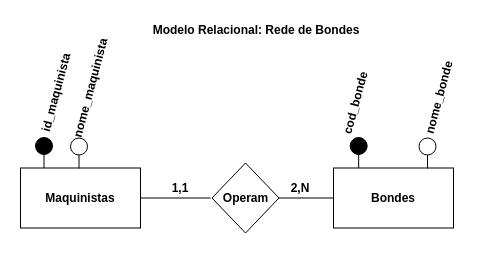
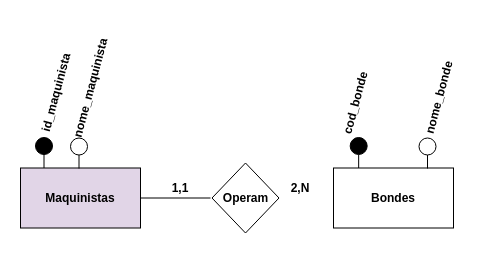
  <mxCell id="0" />
  <mxCell id="1" parent="0" />
- <mxCell id="2" value="&lt;b&gt;Maquinistas&lt;/b&gt;" style="rounded=0;whiteSpace=wrap;html=1;" parent="1" vertex="1"><mxGeometry x="20" y="167.5" width="120" height="60" as="geometry" /></mxCell>
+ <mxCell id="2" value="&lt;b&gt;Maquinistas&lt;/b&gt;" style="rounded=0;whiteSpace=wrap;html=1;fillColor=#e1d5e7;" parent="1" vertex="1"><mxGeometry x="20" y="167.5" width="120" height="60" as="geometry" /></mxCell>
  <mxCell id="3" value="&lt;b&gt;Bondes&lt;/b&gt;" style="rounded=0;whiteSpace=wrap;html=1;" parent="1" vertex="1"><mxGeometry x="333" y="167.5" width="120" height="60" as="geometry" /></mxCell>
  <mxCell id="4" value="&lt;b&gt;Operam&lt;/b&gt;" style="rhombus;whiteSpace=wrap;html=1;" parent="1" vertex="1"><mxGeometry x="211.5" y="162.5" width="67" height="70" as="geometry" /></mxCell>
- <mxCell id="5" value="" style="endArrow=none;html=1;entryX=0;entryY=0.5;entryDx=0;entryDy=0;exitX=1;exitY=0.5;exitDx=0;exitDy=0;" parent="1" source="4" target="3" edge="1"><mxGeometry width="50" height="50" relative="1" as="geometry"><mxPoint x="20" y="307.5" as="sourcePoint" /><mxPoint x="70" y="257.5" as="targetPoint" /></mxGeometry></mxCell>
  <mxCell id="6" value="" style="endArrow=none;html=1;exitX=1;exitY=0.5;exitDx=0;exitDy=0;" parent="1" source="2" edge="1"><mxGeometry width="50" height="50" relative="1" as="geometry"><mxPoint x="20" y="307.5" as="sourcePoint" /><mxPoint x="210" y="197.5" as="targetPoint" /></mxGeometry></mxCell>
  <mxCell id="7" value="&lt;b&gt;1,1&lt;/b&gt;" style="text;html=1;strokeColor=none;fillColor=none;align=center;verticalAlign=middle;whiteSpace=wrap;rounded=0;" parent="1" vertex="1"><mxGeometry x="160" y="177.5" width="40" height="20" as="geometry" /></mxCell>
  <mxCell id="8" value="&lt;b&gt;2,N&lt;/b&gt;" style="text;html=1;strokeColor=none;fillColor=none;align=center;verticalAlign=middle;whiteSpace=wrap;rounded=0;" parent="1" vertex="1"><mxGeometry x="280" y="177.5" width="40" height="20" as="geometry" /></mxCell>
- <mxCell id="9" value="&lt;b&gt;Modelo Relacional: Rede de Bondes&lt;/b&gt;" style="text;html=1;strokeColor=none;fillColor=none;align=center;verticalAlign=middle;whiteSpace=wrap;rounded=0;" parent="1" vertex="1"><mxGeometry x="126" y="20" width="260" height="20" as="geometry" /></mxCell>
  <mxCell id="10" value="" style="ellipse;whiteSpace=wrap;html=1;aspect=fixed;fillColor=#000000;" parent="1" vertex="1"><mxGeometry x="35" y="137.017" width="17" height="17" as="geometry" /></mxCell>
  <mxCell id="11" value="" style="endArrow=none;html=1;entryX=0.5;entryY=1;entryDx=0;entryDy=0;" parent="1" target="10" edge="1"><mxGeometry width="50" height="50" relative="1" as="geometry"><mxPoint x="43.5" y="167.517" as="sourcePoint" /><mxPoint x="61.5" y="577.517" as="targetPoint" /></mxGeometry></mxCell>
  <mxCell id="12" value="" style="ellipse;whiteSpace=wrap;html=1;aspect=fixed;fillColor=#FFFFFF;" parent="1" vertex="1"><mxGeometry x="70" y="137.517" width="17" height="17" as="geometry" /></mxCell>
  <mxCell id="13" value="" style="endArrow=none;html=1;entryX=0.5;entryY=1;entryDx=0;entryDy=0;" parent="1" target="12" edge="1"><mxGeometry width="50" height="50" relative="1" as="geometry"><mxPoint x="78.5" y="168.017" as="sourcePoint" /><mxPoint x="96.5" y="578.017" as="targetPoint" /></mxGeometry></mxCell>
  <mxCell id="14" value="" style="ellipse;whiteSpace=wrap;html=1;aspect=fixed;fillColor=#000000;" parent="1" vertex="1"><mxGeometry x="349.667" y="137" width="17" height="17" as="geometry" /></mxCell>
  <mxCell id="15" value="" style="endArrow=none;html=1;entryX=0.5;entryY=1;entryDx=0;entryDy=0;" parent="1" target="14" edge="1"><mxGeometry width="50" height="50" relative="1" as="geometry"><mxPoint x="358.167" y="167.5" as="sourcePoint" /><mxPoint x="376.167" y="577.5" as="targetPoint" /></mxGeometry></mxCell>
  <mxCell id="16" value="" style="ellipse;whiteSpace=wrap;html=1;aspect=fixed;fillColor=#FFFFFF;" parent="1" vertex="1"><mxGeometry x="418.5" y="137.5" width="17" height="17" as="geometry" /></mxCell>
  <mxCell id="17" value="" style="endArrow=none;html=1;entryX=0.5;entryY=1;entryDx=0;entryDy=0;" parent="1" target="16" edge="1"><mxGeometry width="50" height="50" relative="1" as="geometry"><mxPoint x="427" y="168" as="sourcePoint" /><mxPoint x="445" y="578" as="targetPoint" /></mxGeometry></mxCell>
  <mxCell id="18" value="&lt;b&gt;id_maquinista&lt;/b&gt;" style="text;html=1;strokeColor=none;fillColor=none;align=center;verticalAlign=middle;whiteSpace=wrap;rounded=0;rotation=-75;" parent="1" vertex="1"><mxGeometry x="35.5" y="82.5" width="40" height="20" as="geometry" /></mxCell>
  <mxCell id="19" value="&lt;b&gt;nome_maquinista&lt;/b&gt;" style="text;html=1;strokeColor=none;fillColor=none;align=center;verticalAlign=middle;whiteSpace=wrap;rounded=0;rotation=-75;" parent="1" vertex="1"><mxGeometry x="70" y="77.5" width="40" height="20" as="geometry" /></mxCell>
  <mxCell id="20" value="&lt;b&gt;cod_bonde&lt;/b&gt;" style="text;html=1;strokeColor=none;fillColor=none;align=center;verticalAlign=middle;whiteSpace=wrap;rounded=0;rotation=-75;" parent="1" vertex="1"><mxGeometry x="335" y="92.5" width="40" height="20" as="geometry" /></mxCell>
  <mxCell id="21" value="&lt;b&gt;nome_bonde&lt;/b&gt;" style="text;html=1;strokeColor=none;fillColor=none;align=center;verticalAlign=middle;whiteSpace=wrap;rounded=0;rotation=-75;" parent="1" vertex="1"><mxGeometry x="418.5" y="87.5" width="40" height="20" as="geometry" /></mxCell>
